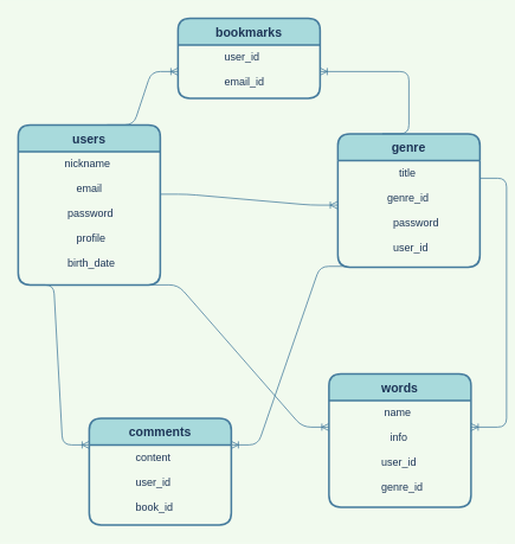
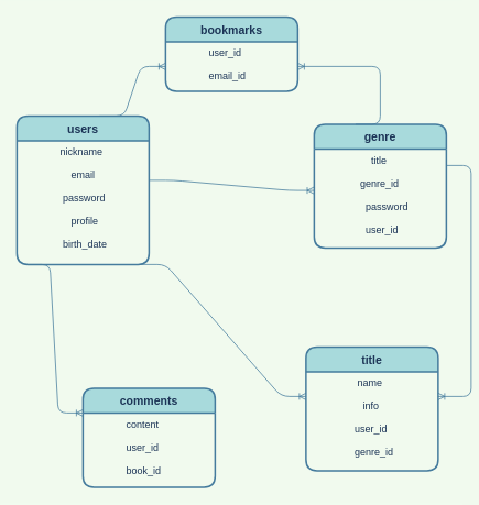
  <mxCell id="0" />
  <mxCell id="1" parent="0" />
  <mxCell id="2" value="users" style="swimlane;childLayout=stackLayout;horizontal=1;startSize=30;horizontalStack=0;rounded=1;fontSize=14;fontStyle=1;strokeWidth=2;resizeParent=0;resizeLast=1;shadow=0;dashed=0;align=center;fillColor=#A8DADC;strokeColor=#457B9D;fontColor=#1D3557;" parent="1" vertex="1"><mxGeometry x="20" y="140" width="160" height="180" as="geometry" /></mxCell>
  <mxCell id="3" value="              nickname&#10;&#10;                  email&#10;&#10;               password&#10;&#10;                  profile&#10;&#10;               birth_date" style="align=left;strokeColor=none;fillColor=none;spacingLeft=4;fontSize=12;verticalAlign=top;resizable=0;rotatable=0;part=1;fontColor=#1D3557;" parent="2" vertex="1"><mxGeometry y="30" width="160" height="150" as="geometry" /></mxCell>
  <mxCell id="4" value="comments" style="swimlane;childLayout=stackLayout;horizontal=1;startSize=30;horizontalStack=0;rounded=1;fontSize=14;fontStyle=1;strokeWidth=2;resizeParent=0;resizeLast=1;shadow=0;dashed=0;align=center;fillColor=#A8DADC;strokeColor=#457B9D;fontColor=#1D3557;" parent="1" vertex="1"><mxGeometry x="100" y="470" width="160" height="120" as="geometry" /></mxCell>
  <mxCell id="5" value="              content&#10;&#10;              user_id&#10;&#10;              book_id" style="align=left;strokeColor=none;fillColor=none;spacingLeft=4;fontSize=12;verticalAlign=top;resizable=0;rotatable=0;part=1;fontColor=#1D3557;" parent="4" vertex="1"><mxGeometry y="30" width="160" height="90" as="geometry" /></mxCell>
  <mxCell id="6" value="genre" style="swimlane;childLayout=stackLayout;horizontal=1;startSize=30;horizontalStack=0;rounded=1;fontSize=14;fontStyle=1;strokeWidth=2;resizeParent=0;resizeLast=1;shadow=0;dashed=0;align=center;fillColor=#A8DADC;strokeColor=#457B9D;fontColor=#1D3557;" parent="1" vertex="1"><mxGeometry x="380" y="150" width="160" height="150" as="geometry" /></mxCell>
  <mxCell id="7" value="                   title&#10;&#10;               genre_id&#10;&#10;                 password&#10;&#10;                 user_id" style="align=left;strokeColor=none;fillColor=none;spacingLeft=4;fontSize=12;verticalAlign=top;resizable=0;rotatable=0;part=1;fontColor=#1D3557;" parent="6" vertex="1"><mxGeometry y="30" width="160" height="120" as="geometry" /></mxCell>
- <mxCell id="8" value="words" style="swimlane;childLayout=stackLayout;horizontal=1;startSize=30;horizontalStack=0;rounded=1;fontSize=14;fontStyle=1;strokeWidth=2;resizeParent=0;resizeLast=1;shadow=0;dashed=0;align=center;fillColor=#A8DADC;strokeColor=#457B9D;fontColor=#1D3557;" parent="1" vertex="1"><mxGeometry x="370" y="420" width="160" height="150" as="geometry" /></mxCell>
+ <mxCell id="8" value="title" style="swimlane;childLayout=stackLayout;horizontal=1;startSize=30;horizontalStack=0;rounded=1;fontSize=14;fontStyle=1;strokeWidth=2;resizeParent=0;resizeLast=1;shadow=0;dashed=0;align=center;fillColor=#A8DADC;strokeColor=#457B9D;fontColor=#1D3557;" parent="1" vertex="1"><mxGeometry x="370" y="420" width="160" height="150" as="geometry" /></mxCell>
  <mxCell id="9" value="                 name&#10;&#10;                   info&#10;&#10;                user_id&#10;&#10;                genre_id" style="align=left;strokeColor=none;fillColor=none;spacingLeft=4;fontSize=12;verticalAlign=top;resizable=0;rotatable=0;part=1;fontColor=#1D3557;" parent="8" vertex="1"><mxGeometry y="30" width="160" height="120" as="geometry" /></mxCell>
  <mxCell id="10" value="" style="edgeStyle=entityRelationEdgeStyle;fontSize=12;html=1;endArrow=ERoneToMany;entryX=0;entryY=0;entryDx=0;entryDy=0;labelBackgroundColor=#F1FAEE;strokeColor=#457B9D;fontColor=#1D3557;" parent="1" target="5" edge="1"><mxGeometry width="100" height="100" relative="1" as="geometry"><mxPoint x="30" y="320" as="sourcePoint" /><mxPoint x="30" y="440" as="targetPoint" /></mxGeometry></mxCell>
- <mxCell id="11" value="" style="edgeStyle=entityRelationEdgeStyle;fontSize=12;html=1;endArrow=ERoneToMany;exitX=0.061;exitY=0.993;exitDx=0;exitDy=0;entryX=1;entryY=0.25;entryDx=0;entryDy=0;exitPerimeter=0;labelBackgroundColor=#F1FAEE;strokeColor=#457B9D;fontColor=#1D3557;" parent="1" source="7" target="4" edge="1"><mxGeometry width="100" height="100" relative="1" as="geometry"><mxPoint x="270" y="310" as="sourcePoint" /><mxPoint x="370" y="210" as="targetPoint" /></mxGeometry></mxCell>
  <mxCell id="12" value="" style="edgeStyle=entityRelationEdgeStyle;fontSize=12;html=1;endArrow=ERoneToMany;entryX=-0.003;entryY=0.419;entryDx=0;entryDy=0;entryPerimeter=0;labelBackgroundColor=#F1FAEE;strokeColor=#457B9D;fontColor=#1D3557;" parent="1" target="7" edge="1"><mxGeometry width="100" height="100" relative="1" as="geometry"><mxPoint x="180" y="218" as="sourcePoint" /><mxPoint x="260" y="250" as="targetPoint" /></mxGeometry></mxCell>
  <mxCell id="13" value="" style="edgeStyle=entityRelationEdgeStyle;fontSize=12;html=1;endArrow=ERoneToMany;entryX=0;entryY=0.25;entryDx=0;entryDy=0;labelBackgroundColor=#F1FAEE;strokeColor=#457B9D;fontColor=#1D3557;" parent="1" target="9" edge="1"><mxGeometry width="100" height="100" relative="1" as="geometry"><mxPoint x="170" y="320" as="sourcePoint" /><mxPoint x="320" y="330" as="targetPoint" /></mxGeometry></mxCell>
  <mxCell id="14" value="" style="edgeStyle=entityRelationEdgeStyle;fontSize=12;html=1;endArrow=ERoneToMany;entryX=1;entryY=0.25;entryDx=0;entryDy=0;labelBackgroundColor=#F1FAEE;strokeColor=#457B9D;fontColor=#1D3557;" parent="1" target="9" edge="1"><mxGeometry width="100" height="100" relative="1" as="geometry"><mxPoint x="540" y="200" as="sourcePoint" /><mxPoint x="296" y="457" as="targetPoint" /></mxGeometry></mxCell>
  <mxCell id="15" value="" style="edgeStyle=entityRelationEdgeStyle;fontSize=12;html=1;endArrow=ERoneToMany;labelBackgroundColor=#F1FAEE;strokeColor=#457B9D;fontColor=#1D3557;entryX=0;entryY=0.5;entryDx=0;entryDy=0;" parent="1" target="17" edge="1"><mxGeometry width="100" height="100" relative="1" as="geometry"><mxPoint x="120" y="140" as="sourcePoint" /><mxPoint x="169.52" y="89.71" as="targetPoint" /></mxGeometry></mxCell>
  <mxCell id="16" value="bookmarks" style="swimlane;childLayout=stackLayout;horizontal=1;startSize=30;horizontalStack=0;rounded=1;fontSize=14;fontStyle=1;strokeWidth=2;resizeParent=0;resizeLast=1;shadow=0;dashed=0;align=center;fillColor=#A8DADC;strokeColor=#457B9D;fontColor=#1D3557;" parent="1" vertex="1"><mxGeometry x="200" y="20" width="160" height="90" as="geometry" /></mxCell>
  <mxCell id="17" value="              user_id&#10;&#10;              email_id" style="align=left;strokeColor=none;fillColor=none;spacingLeft=4;fontSize=12;verticalAlign=top;resizable=0;rotatable=0;part=1;fontColor=#1D3557;" parent="16" vertex="1"><mxGeometry y="30" width="160" height="60" as="geometry" /></mxCell>
  <mxCell id="18" value="" style="edgeStyle=entityRelationEdgeStyle;fontSize=12;html=1;endArrow=ERoneToMany;labelBackgroundColor=#F1FAEE;strokeColor=#457B9D;fontColor=#1D3557;" parent="1" target="17" edge="1"><mxGeometry width="100" height="100" relative="1" as="geometry"><mxPoint x="430" y="150" as="sourcePoint" /><mxPoint x="270" y="510" as="targetPoint" /></mxGeometry></mxCell>
